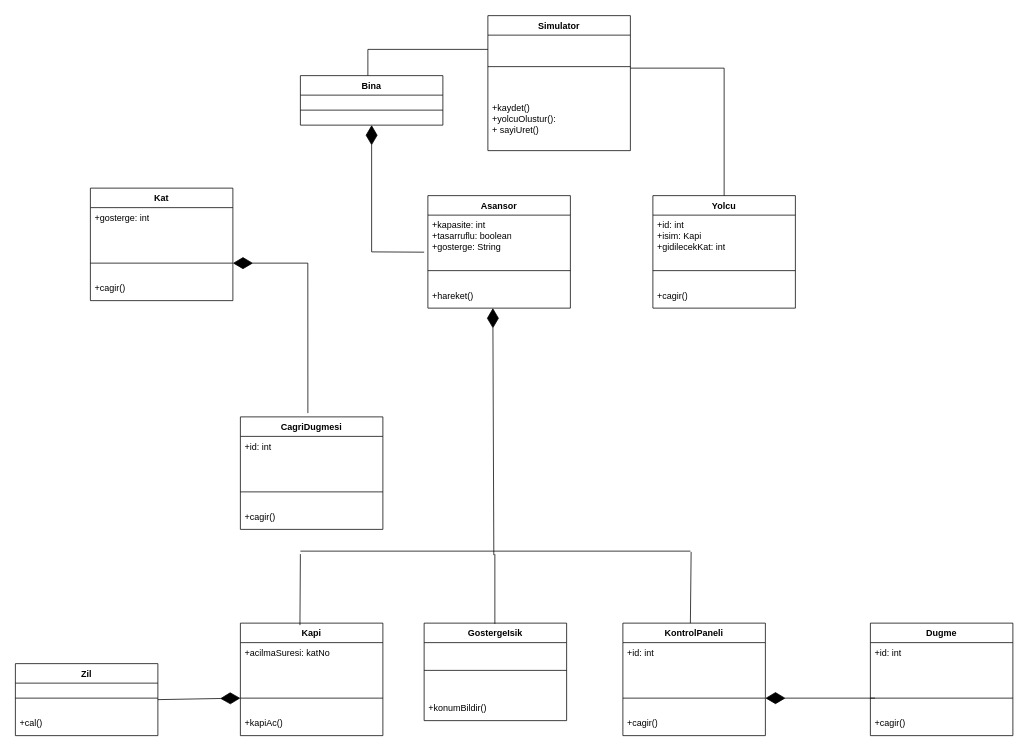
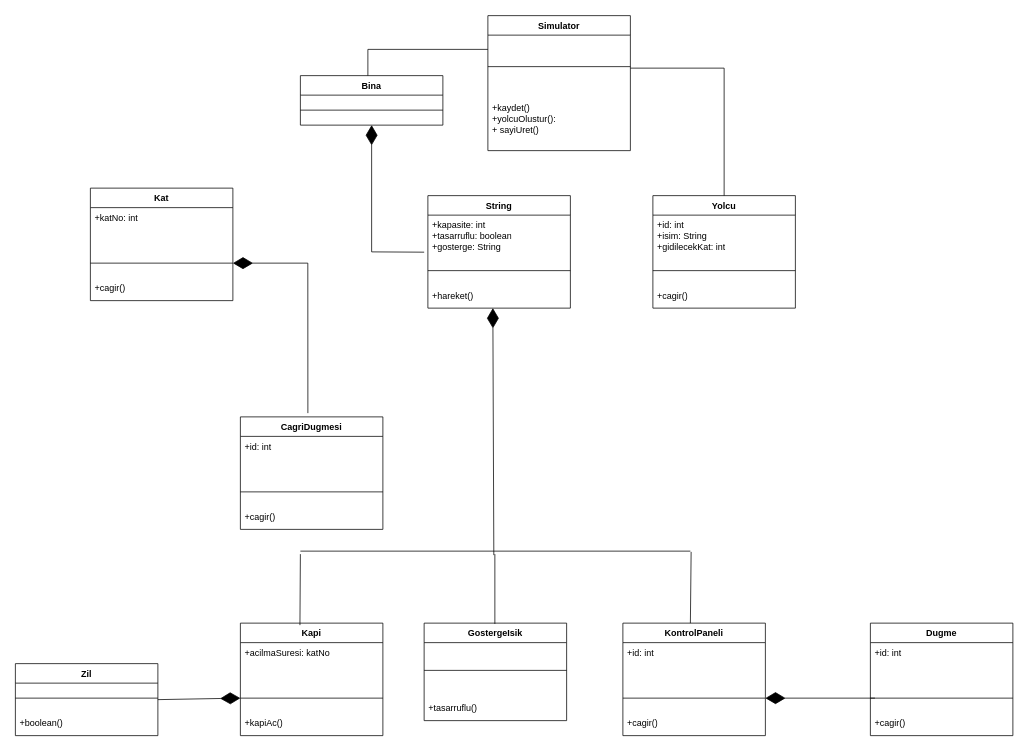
  <mxCell id="0" />
  <mxCell id="1" parent="0" />
  <mxCell id="2" value="Simulator" style="swimlane;fontStyle=1;align=center;verticalAlign=top;childLayout=stackLayout;horizontal=1;startSize=26;horizontalStack=0;resizeParent=1;resizeParentMax=0;resizeLast=0;collapsible=1;marginBottom=0;whiteSpace=wrap;html=1;" vertex="1" parent="1"><mxGeometry x="650" y="20" width="190" height="180" as="geometry" /></mxCell>
  <mxCell id="3" value="" style="line;strokeWidth=1;fillColor=none;align=left;verticalAlign=middle;spacingTop=-1;spacingLeft=3;spacingRight=3;rotatable=0;labelPosition=right;points=[];portConstraint=eastwest;strokeColor=inherit;" vertex="1" parent="2"><mxGeometry y="26" width="190" height="84" as="geometry" /></mxCell>
  <mxCell id="4" value="+kaydet()&lt;br&gt;+yolcuOlustur():&lt;br&gt;+ sayiUret()" style="text;strokeColor=none;fillColor=none;align=left;verticalAlign=top;spacingLeft=4;spacingRight=4;overflow=hidden;rotatable=0;points=[[0,0.5],[1,0.5]];portConstraint=eastwest;whiteSpace=wrap;html=1;" vertex="1" parent="2"><mxGeometry y="110" width="190" height="70" as="geometry" /></mxCell>
- <mxCell id="5" value="Asansor" style="swimlane;fontStyle=1;align=center;verticalAlign=top;childLayout=stackLayout;horizontal=1;startSize=26;horizontalStack=0;resizeParent=1;resizeParentMax=0;resizeLast=0;collapsible=1;marginBottom=0;whiteSpace=wrap;html=1;" vertex="1" parent="1"><mxGeometry x="570" y="260" width="190" height="150" as="geometry" /></mxCell>
+ <mxCell id="5" value="String" style="swimlane;fontStyle=1;align=center;verticalAlign=top;childLayout=stackLayout;horizontal=1;startSize=26;horizontalStack=0;resizeParent=1;resizeParentMax=0;resizeLast=0;collapsible=1;marginBottom=0;whiteSpace=wrap;html=1;" vertex="1" parent="1"><mxGeometry x="570" y="260" width="190" height="150" as="geometry" /></mxCell>
  <mxCell id="6" value="+kapasite: int&lt;br&gt;+tasarruflu: boolean&lt;br&gt;+gosterge: String" style="text;strokeColor=none;fillColor=none;align=left;verticalAlign=top;spacingLeft=4;spacingRight=4;overflow=hidden;rotatable=0;points=[[0,0.5],[1,0.5]];portConstraint=eastwest;whiteSpace=wrap;html=1;" vertex="1" parent="5"><mxGeometry y="26" width="190" height="54" as="geometry" /></mxCell>
  <mxCell id="7" value="" style="line;strokeWidth=1;fillColor=none;align=left;verticalAlign=middle;spacingTop=-1;spacingLeft=3;spacingRight=3;rotatable=0;labelPosition=right;points=[];portConstraint=eastwest;strokeColor=inherit;" vertex="1" parent="5"><mxGeometry y="80" width="190" height="40" as="geometry" /></mxCell>
  <mxCell id="8" value="+hareket()" style="text;strokeColor=none;fillColor=none;align=left;verticalAlign=top;spacingLeft=4;spacingRight=4;overflow=hidden;rotatable=0;points=[[0,0.5],[1,0.5]];portConstraint=eastwest;whiteSpace=wrap;html=1;" vertex="1" parent="5"><mxGeometry y="120" width="190" height="30" as="geometry" /></mxCell>
  <mxCell id="9" value="Yolcu" style="swimlane;fontStyle=1;align=center;verticalAlign=top;childLayout=stackLayout;horizontal=1;startSize=26;horizontalStack=0;resizeParent=1;resizeParentMax=0;resizeLast=0;collapsible=1;marginBottom=0;whiteSpace=wrap;html=1;" vertex="1" parent="1"><mxGeometry x="870" y="260" width="190" height="150" as="geometry" /></mxCell>
- <mxCell id="10" value="+id: int&lt;br&gt;+isim: Kapi&lt;br&gt;+gidilecekKat: int" style="text;strokeColor=none;fillColor=none;align=left;verticalAlign=top;spacingLeft=4;spacingRight=4;overflow=hidden;rotatable=0;points=[[0,0.5],[1,0.5]];portConstraint=eastwest;whiteSpace=wrap;html=1;" vertex="1" parent="9"><mxGeometry y="26" width="190" height="54" as="geometry" /></mxCell>
+ <mxCell id="10" value="+id: int&lt;br&gt;+isim: String&lt;br&gt;+gidilecekKat: int" style="text;strokeColor=none;fillColor=none;align=left;verticalAlign=top;spacingLeft=4;spacingRight=4;overflow=hidden;rotatable=0;points=[[0,0.5],[1,0.5]];portConstraint=eastwest;whiteSpace=wrap;html=1;" vertex="1" parent="9"><mxGeometry y="26" width="190" height="54" as="geometry" /></mxCell>
  <mxCell id="11" value="" style="line;strokeWidth=1;fillColor=none;align=left;verticalAlign=middle;spacingTop=-1;spacingLeft=3;spacingRight=3;rotatable=0;labelPosition=right;points=[];portConstraint=eastwest;strokeColor=inherit;" vertex="1" parent="9"><mxGeometry y="80" width="190" height="40" as="geometry" /></mxCell>
  <mxCell id="12" value="+cagir()" style="text;strokeColor=none;fillColor=none;align=left;verticalAlign=top;spacingLeft=4;spacingRight=4;overflow=hidden;rotatable=0;points=[[0,0.5],[1,0.5]];portConstraint=eastwest;whiteSpace=wrap;html=1;" vertex="1" parent="9"><mxGeometry y="120" width="190" height="30" as="geometry" /></mxCell>
  <mxCell id="13" value="Bina" style="swimlane;fontStyle=1;align=center;verticalAlign=top;childLayout=stackLayout;horizontal=1;startSize=26;horizontalStack=0;resizeParent=1;resizeParentMax=0;resizeLast=0;collapsible=1;marginBottom=0;whiteSpace=wrap;html=1;" vertex="1" parent="1"><mxGeometry x="400" y="100" width="190" height="66" as="geometry" /></mxCell>
  <mxCell id="14" value="" style="line;strokeWidth=1;fillColor=none;align=left;verticalAlign=middle;spacingTop=-1;spacingLeft=3;spacingRight=3;rotatable=0;labelPosition=right;points=[];portConstraint=eastwest;strokeColor=inherit;" vertex="1" parent="13"><mxGeometry y="26" width="190" height="40" as="geometry" /></mxCell>
  <mxCell id="15" value="Kat" style="swimlane;fontStyle=1;align=center;verticalAlign=top;childLayout=stackLayout;horizontal=1;startSize=26;horizontalStack=0;resizeParent=1;resizeParentMax=0;resizeLast=0;collapsible=1;marginBottom=0;whiteSpace=wrap;html=1;" vertex="1" parent="1"><mxGeometry x="120" y="250" width="190" height="150" as="geometry" /></mxCell>
- <mxCell id="16" value="+gosterge: int" style="text;strokeColor=none;fillColor=none;align=left;verticalAlign=top;spacingLeft=4;spacingRight=4;overflow=hidden;rotatable=0;points=[[0,0.5],[1,0.5]];portConstraint=eastwest;whiteSpace=wrap;html=1;" vertex="1" parent="15"><mxGeometry y="26" width="190" height="54" as="geometry" /></mxCell>
+ <mxCell id="16" value="+katNo: int" style="text;strokeColor=none;fillColor=none;align=left;verticalAlign=top;spacingLeft=4;spacingRight=4;overflow=hidden;rotatable=0;points=[[0,0.5],[1,0.5]];portConstraint=eastwest;whiteSpace=wrap;html=1;" vertex="1" parent="15"><mxGeometry y="26" width="190" height="54" as="geometry" /></mxCell>
  <mxCell id="17" value="" style="line;strokeWidth=1;fillColor=none;align=left;verticalAlign=middle;spacingTop=-1;spacingLeft=3;spacingRight=3;rotatable=0;labelPosition=right;points=[];portConstraint=eastwest;strokeColor=inherit;" vertex="1" parent="15"><mxGeometry y="80" width="190" height="40" as="geometry" /></mxCell>
  <mxCell id="18" value="+cagir()" style="text;strokeColor=none;fillColor=none;align=left;verticalAlign=top;spacingLeft=4;spacingRight=4;overflow=hidden;rotatable=0;points=[[0,0.5],[1,0.5]];portConstraint=eastwest;whiteSpace=wrap;html=1;" vertex="1" parent="15"><mxGeometry y="120" width="190" height="30" as="geometry" /></mxCell>
  <mxCell id="19" value="" style="endArrow=none;html=1;rounded=0;entryX=0;entryY=0.25;entryDx=0;entryDy=0;" edge="1" parent="1" target="2"><mxGeometry width="50" height="50" relative="1" as="geometry"><mxPoint x="490" y="100" as="sourcePoint" /><mxPoint x="540" y="50" as="targetPoint" /><Array as="points"><mxPoint x="490" y="65" /></Array></mxGeometry></mxCell>
  <mxCell id="20" value="" style="endArrow=none;html=1;rounded=0;entryX=0.5;entryY=0;entryDx=0;entryDy=0;" edge="1" parent="1" target="9"><mxGeometry width="50" height="50" relative="1" as="geometry"><mxPoint x="840" y="90" as="sourcePoint" /><mxPoint x="940" y="40" as="targetPoint" /><Array as="points"><mxPoint x="965" y="90" /></Array></mxGeometry></mxCell>
  <mxCell id="21" value="" style="endArrow=diamondThin;endFill=1;endSize=24;html=1;rounded=0;entryX=0.5;entryY=1;entryDx=0;entryDy=0;exitX=-0.026;exitY=0.915;exitDx=0;exitDy=0;exitPerimeter=0;" edge="1" parent="1" source="6" target="13"><mxGeometry width="160" relative="1" as="geometry"><mxPoint x="370" y="326" as="sourcePoint" /><mxPoint x="563" y="210" as="targetPoint" /><Array as="points"><mxPoint x="495" y="335" /></Array></mxGeometry></mxCell>
  <mxCell id="22" value="CagriDugmesi" style="swimlane;fontStyle=1;align=center;verticalAlign=top;childLayout=stackLayout;horizontal=1;startSize=26;horizontalStack=0;resizeParent=1;resizeParentMax=0;resizeLast=0;collapsible=1;marginBottom=0;whiteSpace=wrap;html=1;" vertex="1" parent="1"><mxGeometry x="320" y="555" width="190" height="150" as="geometry" /></mxCell>
  <mxCell id="23" value="+id: int&lt;br&gt;" style="text;strokeColor=none;fillColor=none;align=left;verticalAlign=top;spacingLeft=4;spacingRight=4;overflow=hidden;rotatable=0;points=[[0,0.5],[1,0.5]];portConstraint=eastwest;whiteSpace=wrap;html=1;" vertex="1" parent="22"><mxGeometry y="26" width="190" height="54" as="geometry" /></mxCell>
  <mxCell id="24" value="" style="line;strokeWidth=1;fillColor=none;align=left;verticalAlign=middle;spacingTop=-1;spacingLeft=3;spacingRight=3;rotatable=0;labelPosition=right;points=[];portConstraint=eastwest;strokeColor=inherit;" vertex="1" parent="22"><mxGeometry y="80" width="190" height="40" as="geometry" /></mxCell>
  <mxCell id="25" value="+cagir()" style="text;strokeColor=none;fillColor=none;align=left;verticalAlign=top;spacingLeft=4;spacingRight=4;overflow=hidden;rotatable=0;points=[[0,0.5],[1,0.5]];portConstraint=eastwest;whiteSpace=wrap;html=1;" vertex="1" parent="22"><mxGeometry y="120" width="190" height="30" as="geometry" /></mxCell>
  <mxCell id="26" value="" style="endArrow=diamondThin;endFill=1;endSize=24;html=1;rounded=0;entryX=1.053;entryY=1;entryDx=0;entryDy=0;entryPerimeter=0;" edge="1" parent="1"><mxGeometry width="160" relative="1" as="geometry"><mxPoint x="410" y="550" as="sourcePoint" /><mxPoint x="310" y="350" as="targetPoint" /><Array as="points"><mxPoint x="409.93" y="350" /></Array></mxGeometry></mxCell>
  <mxCell id="27" value="Kapi" style="swimlane;fontStyle=1;align=center;verticalAlign=top;childLayout=stackLayout;horizontal=1;startSize=26;horizontalStack=0;resizeParent=1;resizeParentMax=0;resizeLast=0;collapsible=1;marginBottom=0;whiteSpace=wrap;html=1;" vertex="1" parent="1"><mxGeometry x="320" y="830" width="190" height="150" as="geometry" /></mxCell>
  <mxCell id="28" value="+acilmaSuresi: katNo" style="text;strokeColor=none;fillColor=none;align=left;verticalAlign=top;spacingLeft=4;spacingRight=4;overflow=hidden;rotatable=0;points=[[0,0.5],[1,0.5]];portConstraint=eastwest;whiteSpace=wrap;html=1;" vertex="1" parent="27"><mxGeometry y="26" width="190" height="54" as="geometry" /></mxCell>
  <mxCell id="29" value="" style="line;strokeWidth=1;fillColor=none;align=left;verticalAlign=middle;spacingTop=-1;spacingLeft=3;spacingRight=3;rotatable=0;labelPosition=right;points=[];portConstraint=eastwest;strokeColor=inherit;" vertex="1" parent="27"><mxGeometry y="80" width="190" height="40" as="geometry" /></mxCell>
  <mxCell id="30" value="+kapiAc()" style="text;strokeColor=none;fillColor=none;align=left;verticalAlign=top;spacingLeft=4;spacingRight=4;overflow=hidden;rotatable=0;points=[[0,0.5],[1,0.5]];portConstraint=eastwest;whiteSpace=wrap;html=1;" vertex="1" parent="27"><mxGeometry y="120" width="190" height="30" as="geometry" /></mxCell>
  <mxCell id="31" value="GostergeIsik" style="swimlane;fontStyle=1;align=center;verticalAlign=top;childLayout=stackLayout;horizontal=1;startSize=26;horizontalStack=0;resizeParent=1;resizeParentMax=0;resizeLast=0;collapsible=1;marginBottom=0;whiteSpace=wrap;html=1;" vertex="1" parent="1"><mxGeometry x="565" y="830" width="190" height="130" as="geometry" /></mxCell>
  <mxCell id="32" value="" style="line;strokeWidth=1;fillColor=none;align=left;verticalAlign=middle;spacingTop=-1;spacingLeft=3;spacingRight=3;rotatable=0;labelPosition=right;points=[];portConstraint=eastwest;strokeColor=inherit;" vertex="1" parent="31"><mxGeometry y="26" width="190" height="74" as="geometry" /></mxCell>
- <mxCell id="33" value="+konumBildir()" style="text;strokeColor=none;fillColor=none;align=left;verticalAlign=top;spacingLeft=4;spacingRight=4;overflow=hidden;rotatable=0;points=[[0,0.5],[1,0.5]];portConstraint=eastwest;whiteSpace=wrap;html=1;" vertex="1" parent="31"><mxGeometry y="100" width="190" height="30" as="geometry" /></mxCell>
+ <mxCell id="33" value="+tasarruflu()" style="text;strokeColor=none;fillColor=none;align=left;verticalAlign=top;spacingLeft=4;spacingRight=4;overflow=hidden;rotatable=0;points=[[0,0.5],[1,0.5]];portConstraint=eastwest;whiteSpace=wrap;html=1;" vertex="1" parent="31"><mxGeometry y="100" width="190" height="30" as="geometry" /></mxCell>
  <mxCell id="34" value="KontrolPaneli" style="swimlane;fontStyle=1;align=center;verticalAlign=top;childLayout=stackLayout;horizontal=1;startSize=26;horizontalStack=0;resizeParent=1;resizeParentMax=0;resizeLast=0;collapsible=1;marginBottom=0;whiteSpace=wrap;html=1;" vertex="1" parent="1"><mxGeometry x="830" y="830" width="190" height="150" as="geometry" /></mxCell>
  <mxCell id="35" value="+id: int&lt;br&gt;" style="text;strokeColor=none;fillColor=none;align=left;verticalAlign=top;spacingLeft=4;spacingRight=4;overflow=hidden;rotatable=0;points=[[0,0.5],[1,0.5]];portConstraint=eastwest;whiteSpace=wrap;html=1;" vertex="1" parent="34"><mxGeometry y="26" width="190" height="54" as="geometry" /></mxCell>
  <mxCell id="36" value="" style="line;strokeWidth=1;fillColor=none;align=left;verticalAlign=middle;spacingTop=-1;spacingLeft=3;spacingRight=3;rotatable=0;labelPosition=right;points=[];portConstraint=eastwest;strokeColor=inherit;" vertex="1" parent="34"><mxGeometry y="80" width="190" height="40" as="geometry" /></mxCell>
  <mxCell id="37" value="+cagir()" style="text;strokeColor=none;fillColor=none;align=left;verticalAlign=top;spacingLeft=4;spacingRight=4;overflow=hidden;rotatable=0;points=[[0,0.5],[1,0.5]];portConstraint=eastwest;whiteSpace=wrap;html=1;" vertex="1" parent="34"><mxGeometry y="120" width="190" height="30" as="geometry" /></mxCell>
  <mxCell id="38" value="" style="line;strokeWidth=1;fillColor=none;align=left;verticalAlign=middle;spacingTop=-1;spacingLeft=3;spacingRight=3;rotatable=0;labelPosition=right;points=[];portConstraint=eastwest;strokeColor=inherit;" vertex="1" parent="1"><mxGeometry x="400" y="730" width="520" height="8" as="geometry" /></mxCell>
  <mxCell id="39" value="" style="endArrow=none;html=1;rounded=0;exitX=0.418;exitY=0.018;exitDx=0;exitDy=0;exitPerimeter=0;" edge="1" parent="1" source="27"><mxGeometry width="50" height="50" relative="1" as="geometry"><mxPoint x="350" y="788" as="sourcePoint" /><mxPoint x="400" y="738" as="targetPoint" /></mxGeometry></mxCell>
  <mxCell id="40" value="" style="endArrow=none;html=1;rounded=0;exitX=0.418;exitY=0.018;exitDx=0;exitDy=0;exitPerimeter=0;" edge="1" parent="1"><mxGeometry width="50" height="50" relative="1" as="geometry"><mxPoint x="659.33" y="831" as="sourcePoint" /><mxPoint x="659.33" y="738" as="targetPoint" /></mxGeometry></mxCell>
  <mxCell id="41" value="" style="endArrow=none;html=1;rounded=0;exitX=0.418;exitY=0.018;exitDx=0;exitDy=0;exitPerimeter=0;" edge="1" parent="1"><mxGeometry width="50" height="50" relative="1" as="geometry"><mxPoint x="920" y="830" as="sourcePoint" /><mxPoint x="921" y="735" as="targetPoint" /></mxGeometry></mxCell>
  <mxCell id="42" value="Dugme" style="swimlane;fontStyle=1;align=center;verticalAlign=top;childLayout=stackLayout;horizontal=1;startSize=26;horizontalStack=0;resizeParent=1;resizeParentMax=0;resizeLast=0;collapsible=1;marginBottom=0;whiteSpace=wrap;html=1;" vertex="1" parent="1"><mxGeometry x="1160" y="830" width="190" height="150" as="geometry" /></mxCell>
  <mxCell id="43" value="+id: int&lt;br&gt;" style="text;strokeColor=none;fillColor=none;align=left;verticalAlign=top;spacingLeft=4;spacingRight=4;overflow=hidden;rotatable=0;points=[[0,0.5],[1,0.5]];portConstraint=eastwest;whiteSpace=wrap;html=1;" vertex="1" parent="42"><mxGeometry y="26" width="190" height="54" as="geometry" /></mxCell>
  <mxCell id="44" value="" style="line;strokeWidth=1;fillColor=none;align=left;verticalAlign=middle;spacingTop=-1;spacingLeft=3;spacingRight=3;rotatable=0;labelPosition=right;points=[];portConstraint=eastwest;strokeColor=inherit;" vertex="1" parent="42"><mxGeometry y="80" width="190" height="40" as="geometry" /></mxCell>
  <mxCell id="45" value="+cagir()" style="text;strokeColor=none;fillColor=none;align=left;verticalAlign=top;spacingLeft=4;spacingRight=4;overflow=hidden;rotatable=0;points=[[0,0.5],[1,0.5]];portConstraint=eastwest;whiteSpace=wrap;html=1;" vertex="1" parent="42"><mxGeometry y="120" width="190" height="30" as="geometry" /></mxCell>
  <mxCell id="46" value="" style="endArrow=diamondThin;endFill=1;endSize=24;html=1;rounded=0;exitX=0.032;exitY=0.5;exitDx=0;exitDy=0;exitPerimeter=0;" edge="1" parent="1" source="44"><mxGeometry width="160" relative="1" as="geometry"><mxPoint x="885" y="1030" as="sourcePoint" /><mxPoint x="1020" y="930" as="targetPoint" /></mxGeometry></mxCell>
  <mxCell id="47" value="" style="endArrow=diamondThin;endFill=1;endSize=24;html=1;rounded=0;exitX=0.496;exitY=1.167;exitDx=0;exitDy=0;exitPerimeter=0;entryX=0.456;entryY=1;entryDx=0;entryDy=0;entryPerimeter=0;" edge="1" parent="1" source="38" target="8"><mxGeometry width="160" relative="1" as="geometry"><mxPoint x="906" y="560" as="sourcePoint" /><mxPoint x="760" y="560" as="targetPoint" /></mxGeometry></mxCell>
  <mxCell id="48" value="Zil" style="swimlane;fontStyle=1;align=center;verticalAlign=top;childLayout=stackLayout;horizontal=1;startSize=26;horizontalStack=0;resizeParent=1;resizeParentMax=0;resizeLast=0;collapsible=1;marginBottom=0;whiteSpace=wrap;html=1;" vertex="1" parent="1"><mxGeometry x="20" y="884" width="190" height="96" as="geometry" /></mxCell>
  <mxCell id="49" value="" style="line;strokeWidth=1;fillColor=none;align=left;verticalAlign=middle;spacingTop=-1;spacingLeft=3;spacingRight=3;rotatable=0;labelPosition=right;points=[];portConstraint=eastwest;strokeColor=inherit;" vertex="1" parent="48"><mxGeometry y="26" width="190" height="40" as="geometry" /></mxCell>
- <mxCell id="50" value="+cal()" style="text;strokeColor=none;fillColor=none;align=left;verticalAlign=top;spacingLeft=4;spacingRight=4;overflow=hidden;rotatable=0;points=[[0,0.5],[1,0.5]];portConstraint=eastwest;whiteSpace=wrap;html=1;" vertex="1" parent="48"><mxGeometry y="66" width="190" height="30" as="geometry" /></mxCell>
+ <mxCell id="50" value="+boolean()" style="text;strokeColor=none;fillColor=none;align=left;verticalAlign=top;spacingLeft=4;spacingRight=4;overflow=hidden;rotatable=0;points=[[0,0.5],[1,0.5]];portConstraint=eastwest;whiteSpace=wrap;html=1;" vertex="1" parent="48"><mxGeometry y="66" width="190" height="30" as="geometry" /></mxCell>
  <mxCell id="51" value="" style="endArrow=diamondThin;endFill=1;endSize=24;html=1;rounded=0;exitX=1;exitY=0.5;exitDx=0;exitDy=0;" edge="1" parent="1" source="48"><mxGeometry width="160" relative="1" as="geometry"><mxPoint x="160" y="930" as="sourcePoint" /><mxPoint x="320" y="930" as="targetPoint" /></mxGeometry></mxCell>
